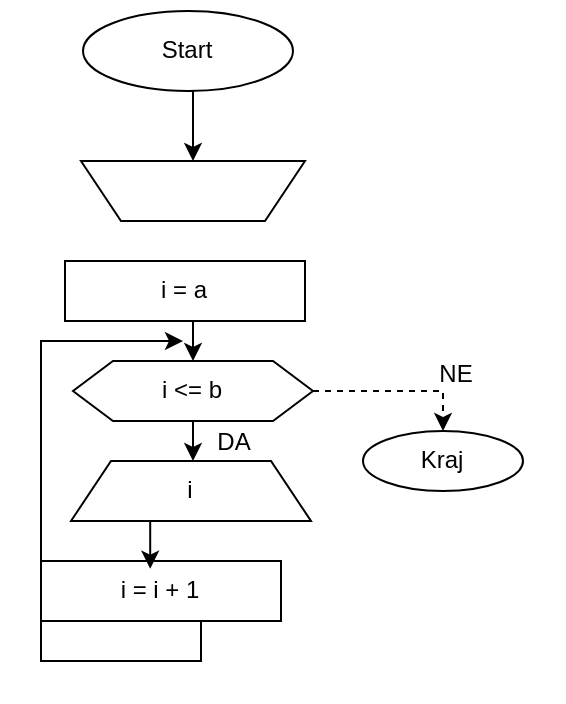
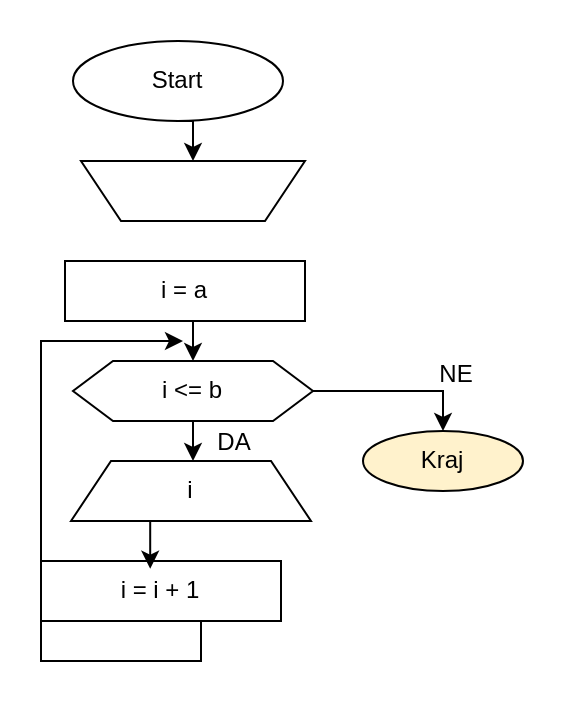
  <mxCell id="0" />
  <mxCell id="1" parent="0" />
  <mxCell id="2" style="edgeStyle=orthogonalEdgeStyle;rounded=0;orthogonalLoop=1;jettySize=auto;html=1;exitX=0.5;exitY=1;exitDx=0;exitDy=0;entryX=0.5;entryY=1;entryDx=0;entryDy=0;" edge="1" parent="1" source="3" target="4"><mxGeometry relative="1" as="geometry" /></mxCell>
- <mxCell id="3" value="Start" style="ellipse;whiteSpace=wrap;html=1;" vertex="1" parent="1"><mxGeometry x="41" y="5" width="105" height="40" as="geometry" /></mxCell>
+ <mxCell id="3" value="Start" style="ellipse;whiteSpace=wrap;html=1;" vertex="1" parent="1"><mxGeometry x="36" y="20" width="105" height="40" as="geometry" /></mxCell>
  <mxCell id="4" value="" style="shape=trapezoid;perimeter=trapezoidPerimeter;whiteSpace=wrap;html=1;fixedSize=1;rotation=-180;" vertex="1" parent="1"><mxGeometry x="40" y="80" width="112" height="30" as="geometry" /></mxCell>
  <mxCell id="5" style="edgeStyle=orthogonalEdgeStyle;rounded=0;orthogonalLoop=1;jettySize=auto;html=1;exitX=0.5;exitY=1;exitDx=0;exitDy=0;entryX=0.5;entryY=0;entryDx=0;entryDy=0;" edge="1" parent="1" source="6" target="9"><mxGeometry relative="1" as="geometry" /></mxCell>
  <mxCell id="6" value="i = a" style="rounded=0;whiteSpace=wrap;html=1;" vertex="1" parent="1"><mxGeometry x="32" y="130" width="120" height="30" as="geometry" /></mxCell>
  <mxCell id="7" style="edgeStyle=orthogonalEdgeStyle;rounded=0;orthogonalLoop=1;jettySize=auto;html=1;exitX=0.5;exitY=1;exitDx=0;exitDy=0;" edge="1" parent="1" source="9"><mxGeometry relative="1" as="geometry"><mxPoint x="96" y="230" as="targetPoint" /></mxGeometry></mxCell>
- <mxCell id="8" style="edgeStyle=orthogonalEdgeStyle;rounded=0;orthogonalLoop=1;jettySize=auto;html=1;exitX=1;exitY=0.5;exitDx=0;exitDy=0;entryX=0.5;entryY=0;entryDx=0;entryDy=0;dashed=1;" edge="1" parent="1" source="9" target="15"><mxGeometry relative="1" as="geometry" /></mxCell>
+ <mxCell id="8" style="edgeStyle=orthogonalEdgeStyle;rounded=0;orthogonalLoop=1;jettySize=auto;html=1;exitX=1;exitY=0.5;exitDx=0;exitDy=0;entryX=0.5;entryY=0;entryDx=0;entryDy=0;" edge="1" parent="1" source="9" target="15"><mxGeometry relative="1" as="geometry" /></mxCell>
  <mxCell id="9" value="i &amp;lt;= b" style="shape=hexagon;perimeter=hexagonPerimeter2;whiteSpace=wrap;html=1;fixedSize=1;" vertex="1" parent="1"><mxGeometry x="36" y="180" width="120" height="30" as="geometry" /></mxCell>
  <mxCell id="10" value="i" style="shape=trapezoid;perimeter=trapezoidPerimeter;whiteSpace=wrap;html=1;fixedSize=1;" vertex="1" parent="1"><mxGeometry x="35" y="230" width="120" height="30" as="geometry" /></mxCell>
  <mxCell id="11" style="edgeStyle=orthogonalEdgeStyle;rounded=0;orthogonalLoop=1;jettySize=auto;html=1;exitX=0.5;exitY=1;exitDx=0;exitDy=0;" edge="1" parent="1" source="12"><mxGeometry relative="1" as="geometry"><mxPoint x="91" y="170" as="targetPoint" /><Array as="points"><mxPoint x="100" y="330" /><mxPoint x="20" y="330" /><mxPoint x="20" y="170" /></Array></mxGeometry></mxCell>
  <mxCell id="12" value="i = i + 1" style="rounded=0;whiteSpace=wrap;html=1;" vertex="1" parent="1"><mxGeometry x="20" y="280" width="120" height="30" as="geometry" /></mxCell>
  <mxCell id="13" style="edgeStyle=orthogonalEdgeStyle;rounded=0;orthogonalLoop=1;jettySize=auto;html=1;exitX=0.5;exitY=1;exitDx=0;exitDy=0;entryX=0.455;entryY=0.129;entryDx=0;entryDy=0;entryPerimeter=0;" edge="1" parent="1" source="10" target="12"><mxGeometry relative="1" as="geometry" /></mxCell>
  <mxCell id="14" value="DA" style="text;html=1;align=center;verticalAlign=middle;whiteSpace=wrap;rounded=0;" vertex="1" parent="1"><mxGeometry x="87" y="206" width="60" height="30" as="geometry" /></mxCell>
- <mxCell id="15" value="Kraj" style="ellipse;whiteSpace=wrap;html=1;" vertex="1" parent="1"><mxGeometry x="181" y="215" width="80" height="30" as="geometry" /></mxCell>
+ <mxCell id="15" value="Kraj" style="ellipse;whiteSpace=wrap;html=1;fillColor=#fff2cc;" vertex="1" parent="1"><mxGeometry x="181" y="215" width="80" height="30" as="geometry" /></mxCell>
  <mxCell id="16" value="NE" style="text;html=1;align=center;verticalAlign=middle;whiteSpace=wrap;rounded=0;" vertex="1" parent="1"><mxGeometry x="198" y="172" width="60" height="30" as="geometry" /></mxCell>
